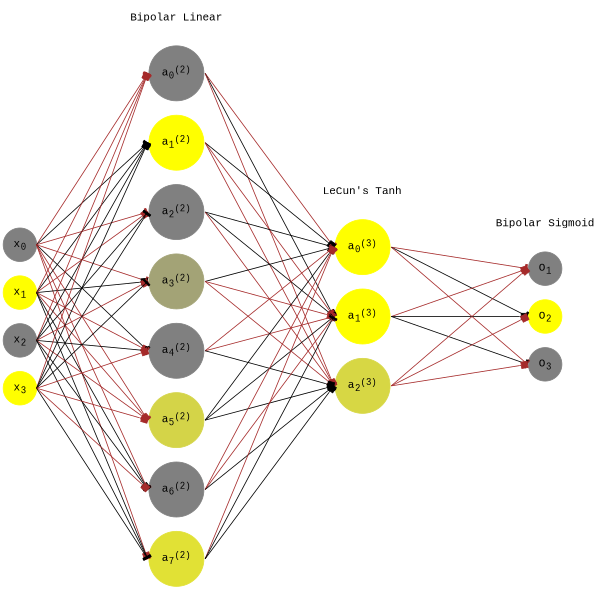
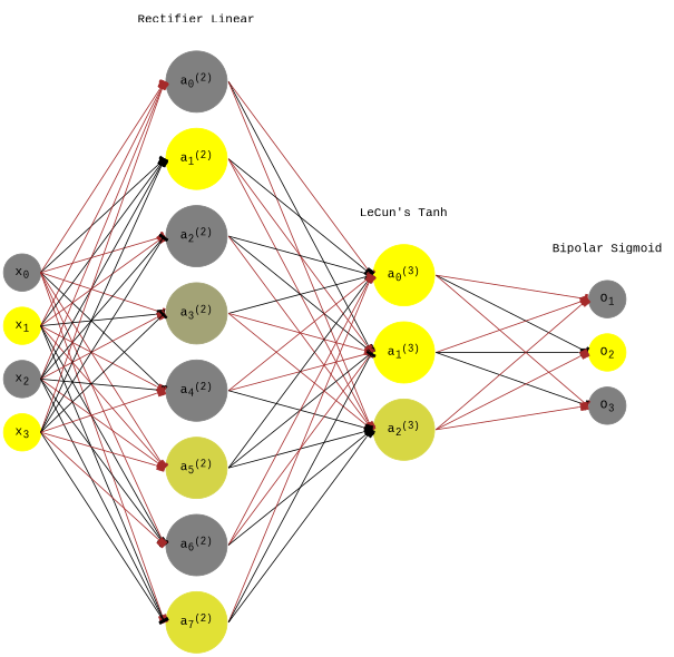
  digraph {
    rankdir=LR
    ranksep=1.4
    splines=false
    fontname="Liberation Mono"
    node [color="0.1667, 0.0, 0.5" fillcolor="0.1667, 0.0, 0.5" shape=circle style=filled fontname="Liberation Mono"]
    edge [headport=w style=solid tailport=e fontname="Liberation Mono" color=brown arrowhead=tee]
    n1 [label=<x<sub>0</sub>>]
    n2 [color="0.1667, 1.0, 1.0" fillcolor="0.1667, 1.0, 1.0" label=<x<sub>1</sub>>]
    n3 [label=<x<sub>2</sub>>]
    n4 [color="0.1667, 1.0, 1.0" fillcolor="0.1667, 1.0, 1.0" label=<x<sub>3</sub>>]
    n5 [color="0.1667, 0.000000, 0.500000" fillcolor="0.1667, 0.000000, 0.500000" label=<a<sub>0</sub><sup>(2)</sup>>]
    n6 [color="0.1667, 1.902633, 1.451317" fillcolor="0.1667, 1.902633, 1.451317" label=<a<sub>1</sub><sup>(2)</sup>>]
    n7 [color="0.1667, 0.000000, 0.500000" fillcolor="0.1667, 0.000000, 0.500000" label=<a<sub>2</sub><sup>(2)</sup>>]
    n8 [color="0.1667, 0.276056, 0.638028" fillcolor="0.1667, 0.276056, 0.638028" label=<a<sub>3</sub><sup>(2)</sup>>]
    n9 [color="0.1667, 0.000000, 0.500000" fillcolor="0.1667, 0.000000, 0.500000" label=<a<sub>4</sub><sup>(2)</sup>>]
    n10 [color="0.1667, 0.659982, 0.829991" fillcolor="0.1667, 0.659982, 0.829991" label=<a<sub>5</sub><sup>(2)</sup>>]
    n11 [color="0.1667, 0.000000, 0.500000" fillcolor="0.1667, 0.000000, 0.500000" label=<a<sub>6</sub><sup>(2)</sup>>]
    n12 [color="0.1667, 0.761910, 0.880955" fillcolor="0.1667, 0.761910, 0.880955" label=<a<sub>7</sub><sup>(2)</sup>>]
    n13 [color="0.1667, 1.432603, 1.216302" fillcolor="0.1667, 1.432603, 1.216302" label=<a<sub>0</sub><sup>(3)</sup>>]
    n14 [color="0.1667, 1.457657, 1.228829" fillcolor="0.1667, 1.457657, 1.228829" label=<a<sub>1</sub><sup>(3)</sup>>]
    n15 [color="0.1667, 0.681722, 0.840861" fillcolor="0.1667, 0.681722, 0.840861" label=<a<sub>2</sub><sup>(3)</sup>>]
    n16 [label=<O<sub>1</sub>>]
    n17 [color="0.1667, 1.0, 1.0" fillcolor="0.1667, 1.0, 1.0" label=<O<sub>2</sub>>]
    n18 [label=<O<sub>3</sub>>]
-   n19 [label="Bipolar Linear" shape=plaintext color=teal fillcolor="" style=""]
+   n19 [label="Rectifier Linear" shape=plaintext color=teal fillcolor="" style=""]
    n20 [label="LeCun's Tanh" shape=plaintext color=red fillcolor="" style=""]
    n21 [label="Bipolar Sigmoid" shape=plaintext color=teal fillcolor="" style=""]
    subgraph sub_1 {
      n1
    }
    subgraph sub_2 {
      n2
    }
    subgraph sub_3 {
      n3
    }
    subgraph sub_4 {
      n4
    }
    subgraph sub_5 {
      n5
    }
    subgraph sub_6 {
      n6
    }
    subgraph sub_7 {
      n7
    }
    subgraph sub_8 {
      n8
    }
    subgraph sub_9 {
      n9
    }
    subgraph sub_10 {
      n10
    }
    subgraph sub_11 {
      n11
    }
    subgraph sub_12 {
      n12
    }
    subgraph sub_13 {
      n13
    }
    subgraph sub_14 {
      n14
    }
    subgraph sub_15 {
      n15
    }
    subgraph sub_16 {
      n16
    }
    subgraph sub_17 {
      n17
    }
    subgraph sub_18 {
      n18
    }
    subgraph sub_19 {
      rank=same
      n1
      n2
      n3
      n4
    }
    subgraph sub_20 {
      rank=same
      n5
      n6
      n7
      n8
      n9
      n10
      n11
      n12
    }
    subgraph sub_21 {
      rank=same
      n13
      n14
      n15
    }
    subgraph sub_22 {
      rank=same
      n16
      n17
      n18
    }
    subgraph sub_23 {
      rank=same
      n5
      n19
    }
    subgraph sub_24 {
      rank=same
      n13
      n20
    }
    subgraph sub_25 {
      rank=same
      n16
      n21
    }
    n1 -> n2 [style=invis color="" arrowhead=""]
    n1 -> n5
    n1 -> n6 [color=black]
    n1 -> n7
    n1 -> n8
    n1 -> n9 [color=black]
    n1 -> n10
    n1 -> n11
    n1 -> n12 [arrowhead=box]
    n2 -> n3 [style=invis color="" arrowhead=""]
    n2 -> n5 [arrowhead=box]
    n2 -> n6 [color=black]
    n2 -> n7 [arrowhead=box]
    n2 -> n8 [color=black arrowhead=box]
    n2 -> n9 [arrowhead=box]
    n2 -> n10 [arrowhead=box]
    n2 -> n11 [color=black]
    n2 -> n12 [color=black]
    n3 -> n4 [style=invis color="" arrowhead=""]
    n3 -> n5 [arrowhead=box]
    n3 -> n6 [color=black arrowhead=box]
    n3 -> n7 [color=black]
    n3 -> n8 [arrowhead=box]
    n3 -> n9 [color=black]
    n3 -> n10 [arrowhead=box]
    n3 -> n11 [color=black arrowhead=box]
    n3 -> n12 [color=black]
    n4 -> n5
    n4 -> n6 [color=black arrowhead=box]
    n4 -> n7 [color=black]
    n4 -> n8 [color=black]
    n4 -> n9 [arrowhead=box]
    n4 -> n10 [arrowhead=box]
    n4 -> n11 [arrowhead=box]
    n4 -> n12 [color=black]
    n5 -> n6 [style=invis color="" arrowhead=""]
    n5 -> n13
    n5 -> n14 [color=black arrowhead=box]
    n5 -> n15 [arrowhead=box]
    n6 -> n7 [style=invis color="" arrowhead=""]
    n6 -> n13 [color=black arrowhead=box]
    n6 -> n14 [arrowhead=box]
    n6 -> n15 [arrowhead=box]
    n7 -> n8 [style=invis color="" arrowhead=""]
    n7 -> n13 [color=black]
    n7 -> n14 [color=black]
    n7 -> n15
    n8 -> n9 [style=invis color="" arrowhead=""]
    n8 -> n13 [color=black]
    n8 -> n14 [arrowhead=box]
    n8 -> n15 [arrowhead=box]
    n9 -> n10 [style=invis color="" arrowhead=""]
    n9 -> n13
    n9 -> n14
    n9 -> n15 [color=black arrowhead=box]
    n10 -> n11 [style=invis color="" arrowhead=""]
    n10 -> n13 [color=black arrowhead=box]
    n10 -> n14 [color=black]
    n10 -> n15 [color=black arrowhead=box]
    n11 -> n12 [style=invis color="" arrowhead=""]
    n11 -> n13 [arrowhead=box]
    n11 -> n14
    n11 -> n15 [color=black]
    n12 -> n13
    n12 -> n14 [color=black]
    n12 -> n15 [color=black arrowhead=box]
    n13 -> n14 [style=invis color="" arrowhead=""]
    n13 -> n16
    n13 -> n17 [color=black]
    n13 -> n18
    n14 -> n15 [style=invis color="" arrowhead=""]
    n14 -> n16 [arrowhead=box]
    n14 -> n17 [color=black arrowhead=box]
    n14 -> n18 [color=black]
    n15 -> n16 [arrowhead=box]
    n15 -> n17 [arrowhead=box]
    n15 -> n18 [arrowhead=box]
    n16 -> n17 [style=invis color="" arrowhead=""]
    n17 -> n18 [style=invis color="" arrowhead=""]
    n19 -> n5 [style=invis color="" arrowhead=""]
    n20 -> n13 [style=invis color="" arrowhead=""]
    n21 -> n16 [style=invis color="" arrowhead=""]
  }
